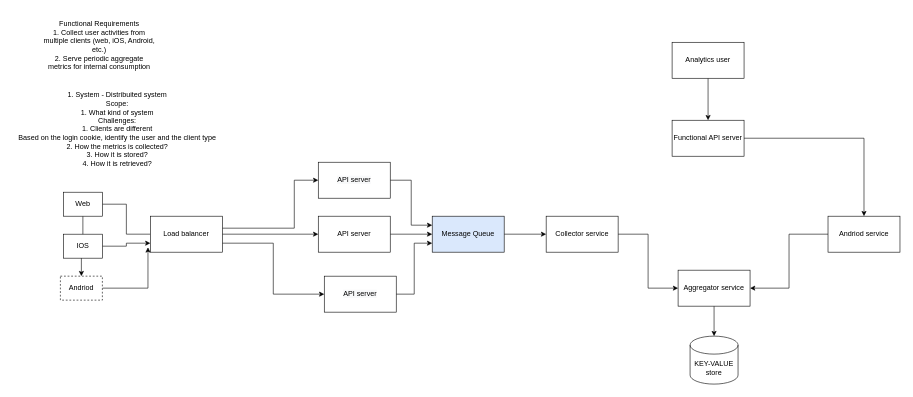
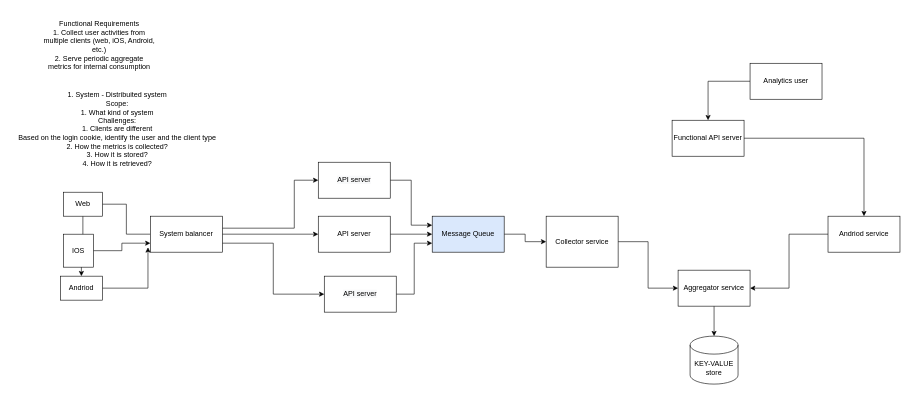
  <mxCell id="0" />
  <mxCell id="1" parent="0" />
  <mxCell id="2" value="1. System - Distribuited system&lt;br&gt;Scope:&lt;br&gt;1. What kind of system&lt;br&gt;Challenges:&lt;br&gt;1. Clients are different&lt;br&gt;Based on the login cookie, identify the user and the client type&lt;br&gt;2. How the metrics is collected?&lt;br&gt;3. How it is stored?&lt;br&gt;4. How it is retrieved?" style="text;html=1;strokeColor=none;fillColor=none;align=center;verticalAlign=middle;whiteSpace=wrap;rounded=0;" vertex="1" parent="1"><mxGeometry y="150" width="350" height="130" as="geometry" x="20" /></mxCell>
  <mxCell id="3" value="Functional Requirements&lt;br&gt;1.&amp;nbsp;&lt;span&gt;Collect user activities from multiple clients (web, iOS, Android, etc.)&lt;/span&gt;&lt;div&gt;2. Serve periodic aggregate metrics for internal consumption&lt;/div&gt;" style="text;html=1;strokeColor=none;fillColor=none;align=center;verticalAlign=middle;whiteSpace=wrap;rounded=0;" vertex="1" parent="1"><mxGeometry x="70" y="20" width="190" height="110" as="geometry" /></mxCell>
  <mxCell id="4" style="edgeStyle=orthogonalEdgeStyle;rounded=0;orthogonalLoop=1;jettySize=auto;html=1;endArrow=none;" edge="1" parent="1" source="6" target="14"><mxGeometry relative="1" as="geometry" /></mxCell>
  <mxCell id="5" value="" style="edgeStyle=orthogonalEdgeStyle;rounded=0;orthogonalLoop=1;jettySize=auto;html=1;" edge="1" parent="1" source="6" target="10"><mxGeometry relative="1" as="geometry" /></mxCell>
  <mxCell id="6" value="Web" style="rounded=0;whiteSpace=wrap;html=1;" vertex="1" parent="1"><mxGeometry x="105" y="320" width="65" height="40" as="geometry" /></mxCell>
  <mxCell id="7" style="edgeStyle=orthogonalEdgeStyle;rounded=0;orthogonalLoop=1;jettySize=auto;html=1;exitX=1;exitY=0.5;exitDx=0;exitDy=0;entryX=0;entryY=0.75;entryDx=0;entryDy=0;" edge="1" parent="1" source="8" target="14"><mxGeometry relative="1" as="geometry"><mxPoint x="290" y="370" as="targetPoint" /></mxGeometry></mxCell>
- <mxCell id="8" value="IOS" style="rounded=0;whiteSpace=wrap;html=1;" vertex="1" parent="1"><mxGeometry x="105" y="390" width="65" height="40" as="geometry" /></mxCell>
+ <mxCell id="8" value="IOS" style="rounded=0;whiteSpace=wrap;html=1;" vertex="1" parent="1"><mxGeometry x="105" y="390" width="50" height="55" as="geometry" /></mxCell>
  <mxCell id="9" style="edgeStyle=orthogonalEdgeStyle;rounded=0;orthogonalLoop=1;jettySize=auto;html=1;entryX=-0.033;entryY=0.867;entryDx=0;entryDy=0;entryPerimeter=0;" edge="1" parent="1" source="10" target="14"><mxGeometry relative="1" as="geometry" /></mxCell>
- <mxCell id="10" value="Andriod" style="rounded=0;whiteSpace=wrap;html=1;dashed=1;" vertex="1" parent="1"><mxGeometry x="100" y="460" width="70" height="40" as="geometry" /></mxCell>
+ <mxCell id="10" value="Andriod" style="rounded=0;whiteSpace=wrap;html=1;" vertex="1" parent="1"><mxGeometry x="100" y="460" width="70" height="40" as="geometry" /></mxCell>
  <mxCell id="11" style="edgeStyle=orthogonalEdgeStyle;rounded=0;orthogonalLoop=1;jettySize=auto;html=1;entryX=0;entryY=0.5;entryDx=0;entryDy=0;" edge="1" parent="1" source="14" target="16"><mxGeometry relative="1" as="geometry"><Array as="points"><mxPoint x="490" y="380" /><mxPoint x="490" y="300" /></Array></mxGeometry></mxCell>
  <mxCell id="12" style="edgeStyle=orthogonalEdgeStyle;rounded=0;orthogonalLoop=1;jettySize=auto;html=1;entryX=0;entryY=0.5;entryDx=0;entryDy=0;" edge="1" parent="1" source="14" target="18"><mxGeometry relative="1" as="geometry" /></mxCell>
  <mxCell id="13" style="edgeStyle=orthogonalEdgeStyle;rounded=0;orthogonalLoop=1;jettySize=auto;html=1;exitX=1;exitY=0.75;exitDx=0;exitDy=0;entryX=0;entryY=0.5;entryDx=0;entryDy=0;" edge="1" parent="1" source="14" target="20"><mxGeometry relative="1" as="geometry" /></mxCell>
- <mxCell id="14" value="Load balancer" style="rounded=0;whiteSpace=wrap;html=1;" vertex="1" parent="1"><mxGeometry x="250" y="360" width="120" height="60" as="geometry" /></mxCell>
+ <mxCell id="14" value="System balancer" style="rounded=0;whiteSpace=wrap;html=1;" vertex="1" parent="1"><mxGeometry x="250" y="360" width="120" height="60" as="geometry" /></mxCell>
  <mxCell id="15" style="edgeStyle=orthogonalEdgeStyle;rounded=0;orthogonalLoop=1;jettySize=auto;html=1;entryX=0;entryY=0.25;entryDx=0;entryDy=0;" edge="1" parent="1" source="16" target="22"><mxGeometry relative="1" as="geometry" /></mxCell>
  <mxCell id="16" value="&lt;meta charset=&quot;utf-8&quot;&gt;&lt;span style=&quot;color: rgb(0, 0, 0); font-family: helvetica; font-size: 12px; font-style: normal; font-weight: 400; letter-spacing: normal; text-align: center; text-indent: 0px; text-transform: none; word-spacing: 0px; background-color: rgb(248, 249, 250); display: inline; float: none;&quot;&gt;API server&lt;/span&gt;" style="rounded=0;whiteSpace=wrap;html=1;" vertex="1" parent="1"><mxGeometry x="530" y="270" width="120" height="60" as="geometry" /></mxCell>
  <mxCell id="17" style="edgeStyle=orthogonalEdgeStyle;rounded=0;orthogonalLoop=1;jettySize=auto;html=1;entryX=0;entryY=0.5;entryDx=0;entryDy=0;" edge="1" parent="1" source="18" target="22"><mxGeometry relative="1" as="geometry" /></mxCell>
  <mxCell id="18" value="API server" style="rounded=0;whiteSpace=wrap;html=1;" vertex="1" parent="1"><mxGeometry x="530" y="360" width="120" height="60" as="geometry" /></mxCell>
  <mxCell id="19" style="edgeStyle=orthogonalEdgeStyle;rounded=0;orthogonalLoop=1;jettySize=auto;html=1;entryX=0;entryY=0.75;entryDx=0;entryDy=0;" edge="1" parent="1" source="20" target="22"><mxGeometry relative="1" as="geometry" /></mxCell>
  <mxCell id="20" value="&lt;meta charset=&quot;utf-8&quot;&gt;&lt;span style=&quot;color: rgb(0, 0, 0); font-family: helvetica; font-size: 12px; font-style: normal; font-weight: 400; letter-spacing: normal; text-align: center; text-indent: 0px; text-transform: none; word-spacing: 0px; background-color: rgb(248, 249, 250); display: inline; float: none;&quot;&gt;API server&lt;/span&gt;" style="rounded=0;whiteSpace=wrap;html=1;" vertex="1" parent="1"><mxGeometry x="540" y="460" width="120" height="60" as="geometry" /></mxCell>
  <mxCell id="21" style="edgeStyle=orthogonalEdgeStyle;rounded=0;orthogonalLoop=1;jettySize=auto;html=1;entryX=0;entryY=0.5;entryDx=0;entryDy=0;" edge="1" parent="1" source="22" target="24"><mxGeometry relative="1" as="geometry" /></mxCell>
  <mxCell id="22" value="Message Queue" style="rounded=0;whiteSpace=wrap;html=1;fillColor=#dae8fc;" vertex="1" parent="1"><mxGeometry x="720" y="360" width="120" height="60" as="geometry" /></mxCell>
  <mxCell id="23" style="edgeStyle=orthogonalEdgeStyle;rounded=0;orthogonalLoop=1;jettySize=auto;html=1;entryX=0;entryY=0.5;entryDx=0;entryDy=0;" edge="1" parent="1" source="24" target="33"><mxGeometry relative="1" as="geometry"><mxPoint x="970" y="500" as="targetPoint" /></mxGeometry></mxCell>
- <mxCell id="24" value="Collector service" style="rounded=0;whiteSpace=wrap;html=1;" vertex="1" parent="1"><mxGeometry x="910" y="360" width="120" height="60" as="geometry" /></mxCell>
+ <mxCell id="24" value="Collector service" style="rounded=0;whiteSpace=wrap;html=1;" vertex="1" parent="1"><mxGeometry x="910" y="360" width="120" height="85" as="geometry" /></mxCell>
  <mxCell id="25" style="edgeStyle=orthogonalEdgeStyle;rounded=0;orthogonalLoop=1;jettySize=auto;html=1;entryX=1;entryY=0.5;entryDx=0;entryDy=0;" edge="1" parent="1" source="26" target="33"><mxGeometry relative="1" as="geometry" /></mxCell>
  <mxCell id="26" value="Andriod service" style="rounded=0;whiteSpace=wrap;html=1;" vertex="1" parent="1"><mxGeometry x="1380" y="360" width="120" height="60" as="geometry" /></mxCell>
  <mxCell id="27" value="KEY-VALUE store" style="shape=cylinder3;whiteSpace=wrap;html=1;boundedLbl=1;backgroundOutline=1;size=15;" vertex="1" parent="1"><mxGeometry x="1150" y="560" width="80" height="80" as="geometry" /></mxCell>
  <mxCell id="28" style="edgeStyle=orthogonalEdgeStyle;rounded=0;orthogonalLoop=1;jettySize=auto;html=1;entryX=0.5;entryY=0;entryDx=0;entryDy=0;" edge="1" parent="1" source="29" target="26"><mxGeometry relative="1" as="geometry" /></mxCell>
  <mxCell id="29" value="Functional API server" style="rounded=0;whiteSpace=wrap;html=1;" vertex="1" parent="1"><mxGeometry x="1120" y="200" width="120" height="60" as="geometry" /></mxCell>
  <mxCell id="30" style="edgeStyle=orthogonalEdgeStyle;rounded=0;orthogonalLoop=1;jettySize=auto;html=1;entryX=0.5;entryY=0;entryDx=0;entryDy=0;" edge="1" parent="1" source="31" target="29"><mxGeometry relative="1" as="geometry" /></mxCell>
- <mxCell id="31" value="Analytics user" style="rounded=0;whiteSpace=wrap;html=1;" vertex="1" parent="1"><mxGeometry x="1120" y="70" width="120" height="60" as="geometry" /></mxCell>
+ <mxCell id="31" value="Analytics user" style="rounded=0;whiteSpace=wrap;html=1;" vertex="1" parent="1"><mxGeometry x="1250" y="105" width="120" height="60" as="geometry" /></mxCell>
  <mxCell id="32" style="edgeStyle=orthogonalEdgeStyle;rounded=0;orthogonalLoop=1;jettySize=auto;html=1;entryX=0.5;entryY=0;entryDx=0;entryDy=0;entryPerimeter=0;" edge="1" parent="1" source="33" target="27"><mxGeometry relative="1" as="geometry" /></mxCell>
  <mxCell id="33" value="Aggregator service" style="rounded=0;whiteSpace=wrap;html=1;" vertex="1" parent="1"><mxGeometry x="1130" y="450" width="120" height="60" as="geometry" /></mxCell>
